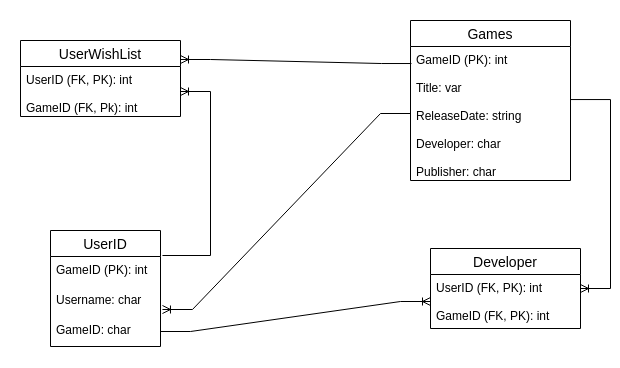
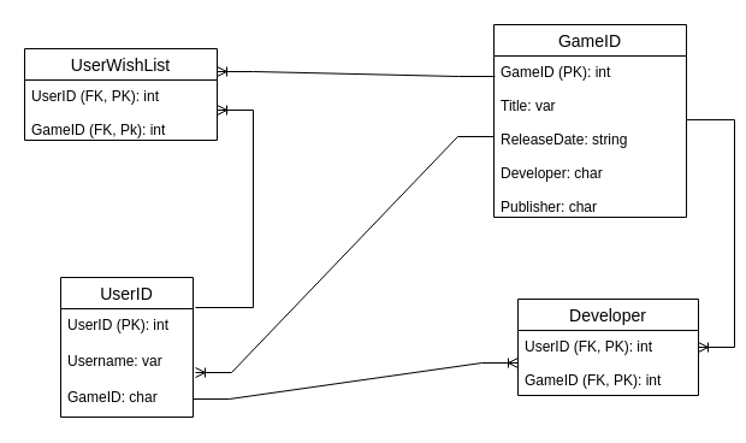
  <mxCell id="0" />
  <mxCell id="1" parent="0" />
  <mxCell id="2" value="UserID" style="swimlane;fontStyle=0;childLayout=stackLayout;horizontal=1;startSize=26;horizontalStack=0;resizeParent=1;resizeParentMax=0;resizeLast=0;collapsible=1;marginBottom=0;align=center;fontSize=14;" parent="1" vertex="1"><mxGeometry x="50" y="230" width="110" height="116" as="geometry" /></mxCell>
- <mxCell id="3" value="GameID (PK): int" style="text;strokeColor=none;fillColor=none;spacingLeft=4;spacingRight=4;overflow=hidden;rotatable=0;points=[[0,0.5],[1,0.5]];portConstraint=eastwest;fontSize=12;" parent="2" vertex="1"><mxGeometry y="26" width="110" height="30" as="geometry" /></mxCell>
- <mxCell id="4" value="Username: char" style="text;strokeColor=none;fillColor=none;spacingLeft=4;spacingRight=4;overflow=hidden;rotatable=0;points=[[0,0.5],[1,0.5]];portConstraint=eastwest;fontSize=12;" parent="2" vertex="1"><mxGeometry y="56" width="110" height="30" as="geometry" /></mxCell>
+ <mxCell id="3" value="UserID (PK): int" style="text;strokeColor=none;fillColor=none;spacingLeft=4;spacingRight=4;overflow=hidden;rotatable=0;points=[[0,0.5],[1,0.5]];portConstraint=eastwest;fontSize=12;" parent="2" vertex="1"><mxGeometry y="26" width="110" height="30" as="geometry" /></mxCell>
+ <mxCell id="4" value="Username: var" style="text;strokeColor=none;fillColor=none;spacingLeft=4;spacingRight=4;overflow=hidden;rotatable=0;points=[[0,0.5],[1,0.5]];portConstraint=eastwest;fontSize=12;" parent="2" vertex="1"><mxGeometry y="56" width="110" height="30" as="geometry" /></mxCell>
  <mxCell id="5" value="GameID: char" style="text;strokeColor=none;fillColor=none;spacingLeft=4;spacingRight=4;overflow=hidden;rotatable=0;points=[[0,0.5],[1,0.5]];portConstraint=eastwest;fontSize=12;" parent="2" vertex="1"><mxGeometry y="86" width="110" height="30" as="geometry" /></mxCell>
- <mxCell id="6" value="Games" style="swimlane;fontStyle=0;childLayout=stackLayout;horizontal=1;startSize=26;horizontalStack=0;resizeParent=1;resizeParentMax=0;resizeLast=0;collapsible=1;marginBottom=0;align=center;fontSize=14;" parent="1" vertex="1"><mxGeometry x="410" y="20" width="160" height="160" as="geometry" /></mxCell>
+ <mxCell id="6" value="GameID" style="swimlane;fontStyle=0;childLayout=stackLayout;horizontal=1;startSize=26;horizontalStack=0;resizeParent=1;resizeParentMax=0;resizeLast=0;collapsible=1;marginBottom=0;align=center;fontSize=14;" parent="1" vertex="1"><mxGeometry x="410" y="20" width="160" height="160" as="geometry" /></mxCell>
  <mxCell id="7" value="GameID (PK): int&#10;&#10;Title: var&#10;&#10;ReleaseDate: string&#10;&#10;Developer: char&#10;&#10;Publisher: char" style="text;strokeColor=none;fillColor=none;spacingLeft=4;spacingRight=4;overflow=hidden;rotatable=0;points=[[0,0.5],[1,0.5]];portConstraint=eastwest;fontSize=12;" parent="6" vertex="1"><mxGeometry y="26" width="160" height="134" as="geometry" /></mxCell>
  <mxCell id="8" value="Developer" style="swimlane;fontStyle=0;childLayout=stackLayout;horizontal=1;startSize=26;horizontalStack=0;resizeParent=1;resizeParentMax=0;resizeLast=0;collapsible=1;marginBottom=0;align=center;fontSize=14;" parent="1" vertex="1"><mxGeometry x="430" y="248" width="150" height="80" as="geometry" /></mxCell>
  <mxCell id="9" value="UserID (FK, PK): int&#10;&#10;GameID (FK, PK): int" style="text;strokeColor=none;fillColor=none;spacingLeft=4;spacingRight=4;overflow=hidden;rotatable=0;points=[[0,0.5],[1,0.5]];portConstraint=eastwest;fontSize=12;" parent="8" vertex="1"><mxGeometry y="26" width="150" height="54" as="geometry" /></mxCell>
  <mxCell id="10" value="UserWishList" style="swimlane;fontStyle=0;childLayout=stackLayout;horizontal=1;startSize=26;horizontalStack=0;resizeParent=1;resizeParentMax=0;resizeLast=0;collapsible=1;marginBottom=0;align=center;fontSize=14;" parent="1" vertex="1"><mxGeometry x="20" y="40" width="160" height="76" as="geometry" /></mxCell>
  <mxCell id="11" value="UserID (FK, PK): int&#10;&#10;GameID (FK, Pk): int" style="text;strokeColor=none;fillColor=none;spacingLeft=4;spacingRight=4;overflow=hidden;rotatable=0;points=[[0,0.5],[1,0.5]];portConstraint=eastwest;fontSize=12;" parent="10" vertex="1"><mxGeometry y="26" width="160" height="50" as="geometry" /></mxCell>
  <mxCell id="12" value="" style="edgeStyle=entityRelationEdgeStyle;fontSize=12;html=1;endArrow=ERoneToMany;rounded=0;exitX=1;exitY=0.5;exitDx=0;exitDy=0;entryX=0;entryY=0.5;entryDx=0;entryDy=0;" parent="1" source="5" target="9" edge="1"><mxGeometry width="100" height="100" relative="1" as="geometry"><mxPoint x="390" y="500" as="sourcePoint" /><mxPoint x="490" y="400" as="targetPoint" /></mxGeometry></mxCell>
  <mxCell id="13" value="" style="edgeStyle=entityRelationEdgeStyle;fontSize=12;html=1;endArrow=ERoneToMany;rounded=0;exitX=1.018;exitY=-0.033;exitDx=0;exitDy=0;exitPerimeter=0;" parent="1" source="3" target="11" edge="1"><mxGeometry width="100" height="100" relative="1" as="geometry"><mxPoint x="170" y="230" as="sourcePoint" /><mxPoint x="600" y="299" as="targetPoint" /></mxGeometry></mxCell>
  <mxCell id="14" value="" style="edgeStyle=entityRelationEdgeStyle;fontSize=12;html=1;endArrow=ERoneToMany;rounded=0;exitX=1;exitY=0.396;exitDx=0;exitDy=0;exitPerimeter=0;" parent="1" source="7" target="8" edge="1"><mxGeometry width="100" height="100" relative="1" as="geometry"><mxPoint x="220" y="261" as="sourcePoint" /><mxPoint x="600" y="299" as="targetPoint" /></mxGeometry></mxCell>
  <mxCell id="15" value="" style="edgeStyle=entityRelationEdgeStyle;fontSize=12;html=1;endArrow=ERoneToMany;rounded=0;entryX=1.018;entryY=0.767;entryDx=0;entryDy=0;entryPerimeter=0;" parent="1" source="7" target="4" edge="1"><mxGeometry width="100" height="100" relative="1" as="geometry"><mxPoint x="160" y="180" as="sourcePoint" /><mxPoint x="260" y="80" as="targetPoint" /></mxGeometry></mxCell>
  <mxCell id="16" value="" style="edgeStyle=entityRelationEdgeStyle;fontSize=12;html=1;endArrow=ERoneToMany;rounded=0;exitX=0.006;exitY=0.127;exitDx=0;exitDy=0;exitPerimeter=0;entryX=1;entryY=0.25;entryDx=0;entryDy=0;" edge="1" parent="1" source="7" target="10"><mxGeometry width="100" height="100" relative="1" as="geometry"><mxPoint x="390" y="50" as="sourcePoint" /><mxPoint x="440" y="640" as="targetPoint" /></mxGeometry></mxCell>
